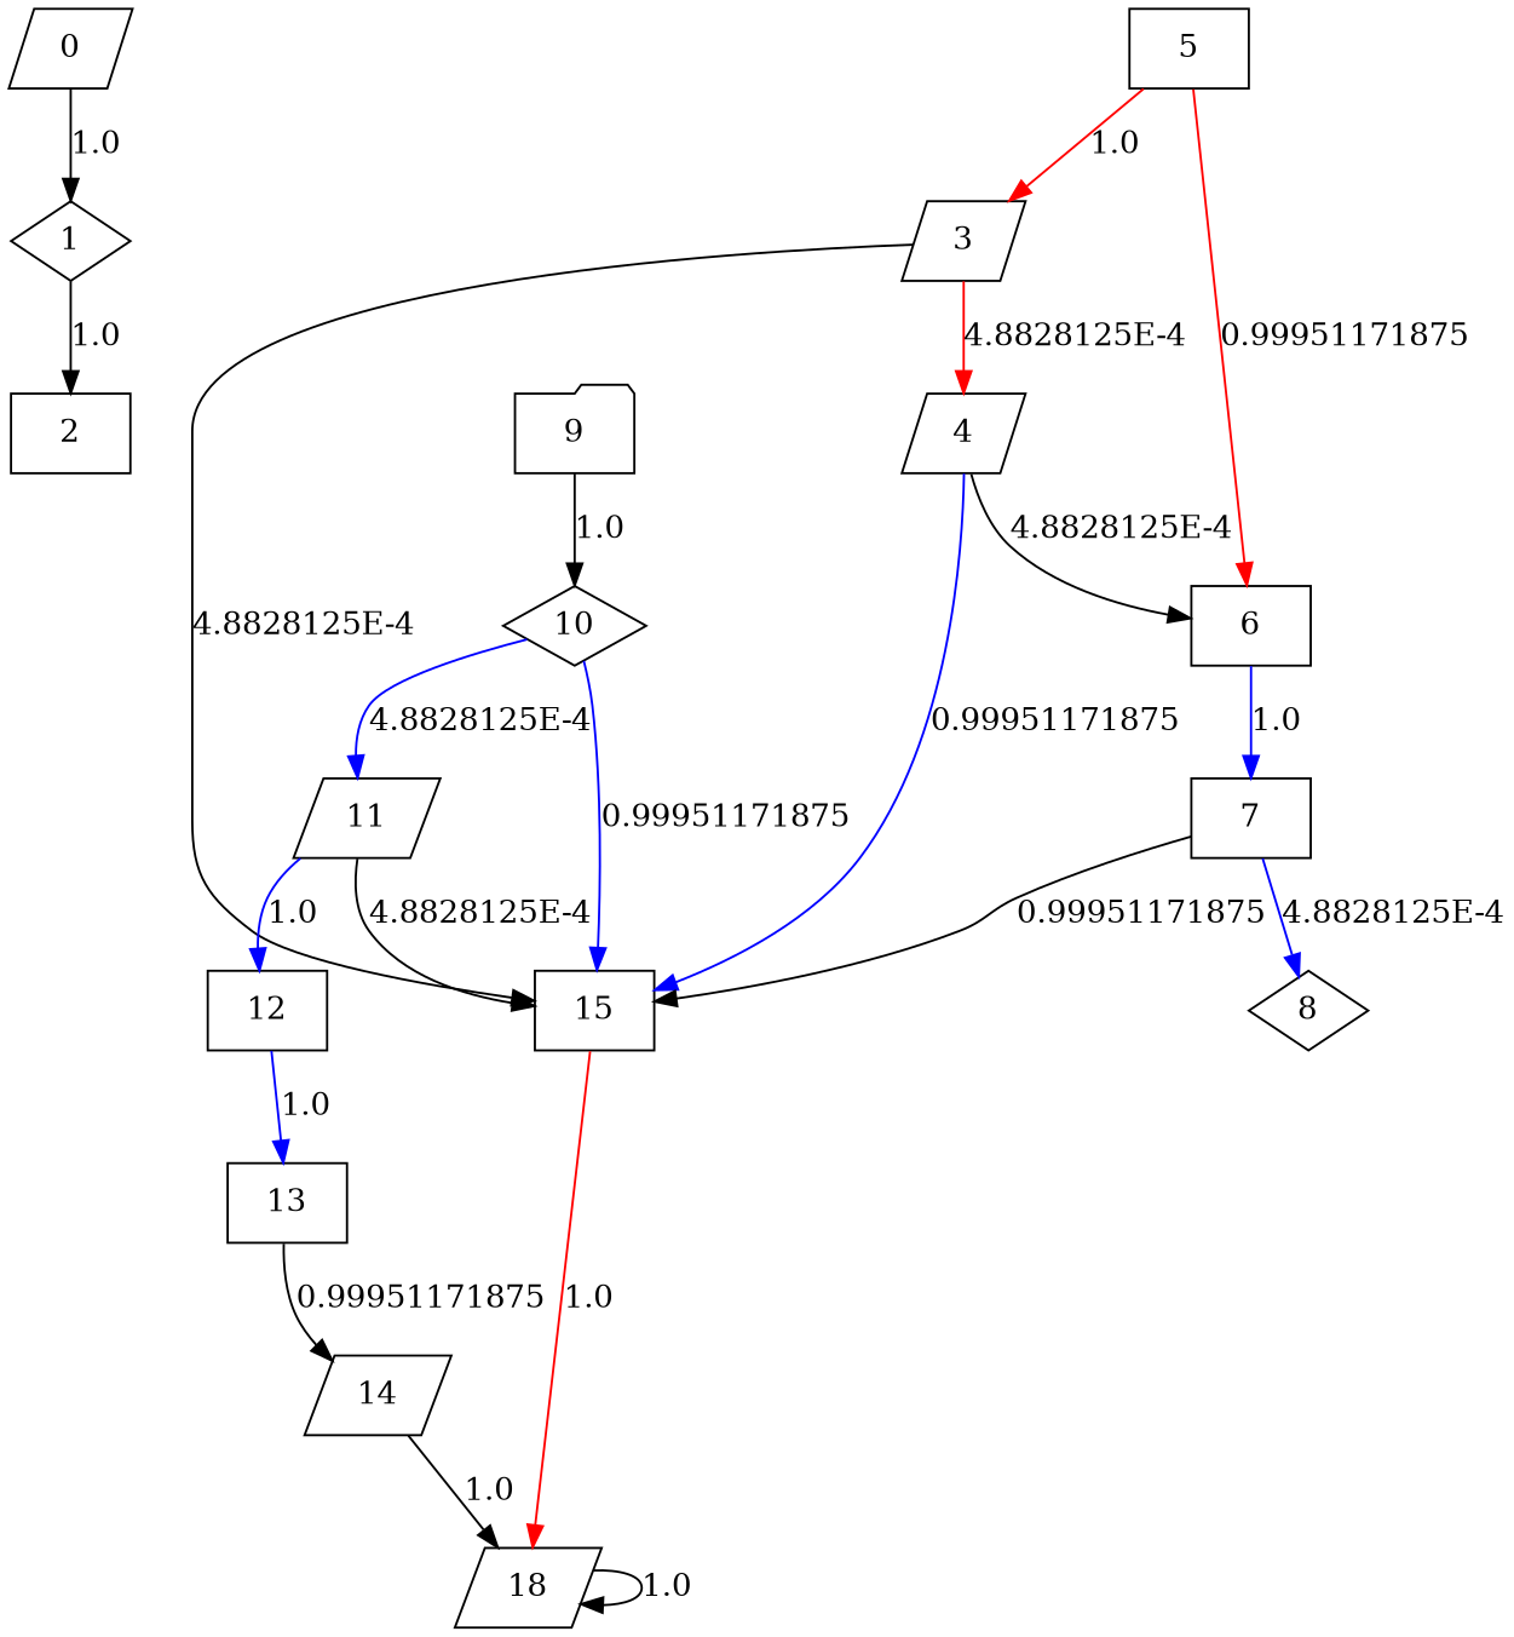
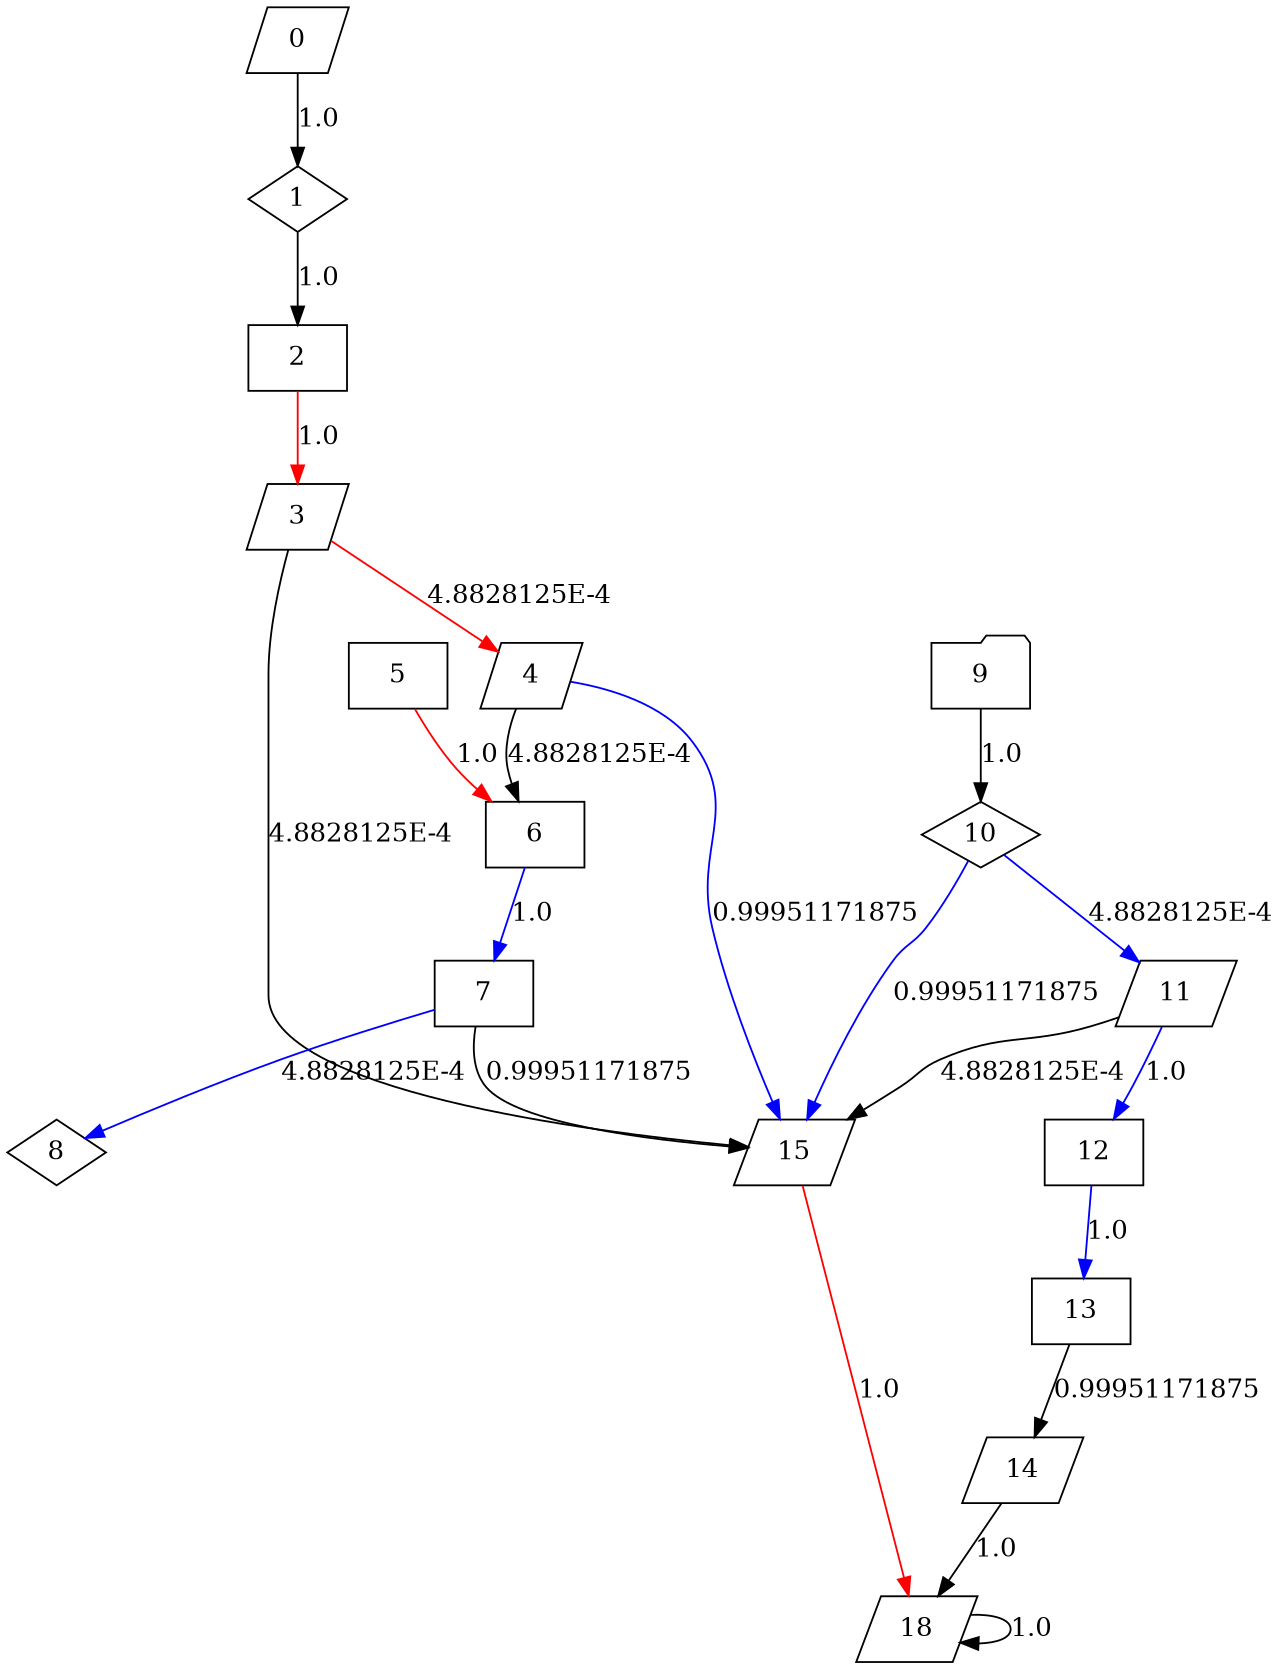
  digraph {
    node [shape=parallelogram]
    edge [color=black]
    1 [shape=diamond]
    0
    2 [shape=box]
    3
-   15 [shape=box]
+   15
    4
    18
    6 [shape=box]
    5 [shape=box]
    7 [shape=box]
    8 [shape=diamond]
    9 [shape=folder]
    10 [shape=diamond]
    11
    12 [shape=box]
    13 [shape=box]
    14
    1 -> 2 [label=1.0]
    0 -> 1 [label=1.0]
-   5 -> 3 [color=red label=1.0]
+   2 -> 3 [color=red label=1.0]
    3 -> 15 [label="4.8828125E-4"]
    3 -> 4 [color=red label="4.8828125E-4"]
    15 -> 18 [color=red label=1.0]
    4 -> 15 [color=blue label=0.99951171875]
    4 -> 6 [label="4.8828125E-4"]
    18 -> 18 [label=1.0]
    6 -> 7 [color=blue label=1.0]
-   5 -> 6 [color=red label=0.99951171875]
+   5 -> 6 [color=red label=1.0]
    7 -> 15 [label=0.99951171875]
    7 -> 8 [color=blue label="4.8828125E-4"]
    9 -> 10 [label=1.0]
    10 -> 15 [color=blue label=0.99951171875]
    10 -> 11 [color=blue label="4.8828125E-4"]
    11 -> 15 [label="4.8828125E-4"]
    11 -> 12 [color=blue label=1.0]
    12 -> 13 [color=blue label=1.0]
    13 -> 14 [label=0.99951171875]
    14 -> 18 [label=1.0]
  }
